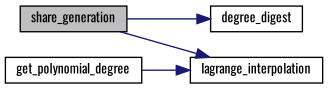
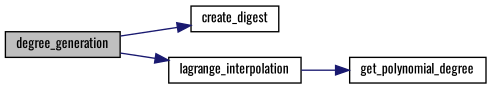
  digraph {
    fontname=Oswald
    rankdir=LR
    node [color=black fillcolor=white fontname=Oswald fontsize=10 shape=record style=filled]
    edge [color=midnightblue fontname=Oswald fontsize=10 labelfontname=Helvetica labelfontsize=10 style=solid]
-   n1 [fillcolor=grey75 fontcolor=black height=0.2 label=share_generation width=0.4]
-   n2 [height=0.2 label=degree_digest width=0.4]
+   n1 [fillcolor=grey75 fontcolor=black height=0.2 label=degree_generation width=0.4]
+   n2 [height=0.2 label=create_digest width=0.4]
    n3 [height=0.2 label=lagrange_interpolation width=0.4]
    n4 [height=0.2 label=get_polynomial_degree width=0.4]
    n1 -> n2
    n1 -> n3
-   n4 -> n3
+   n3 -> n4
  }
